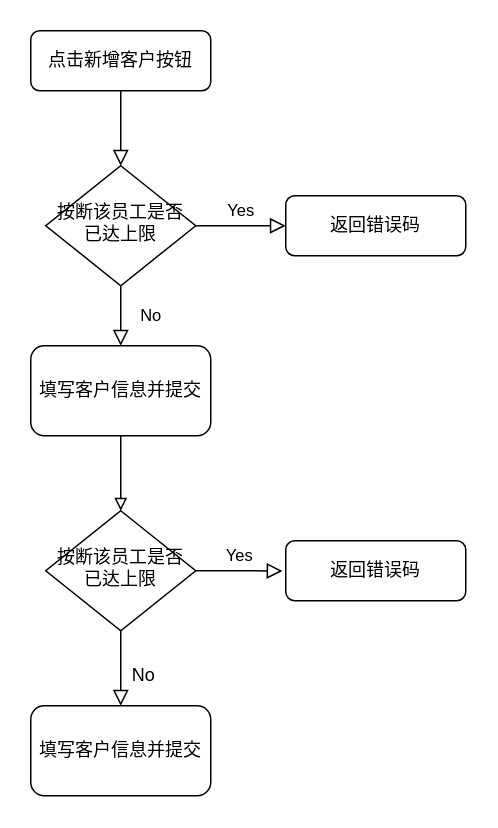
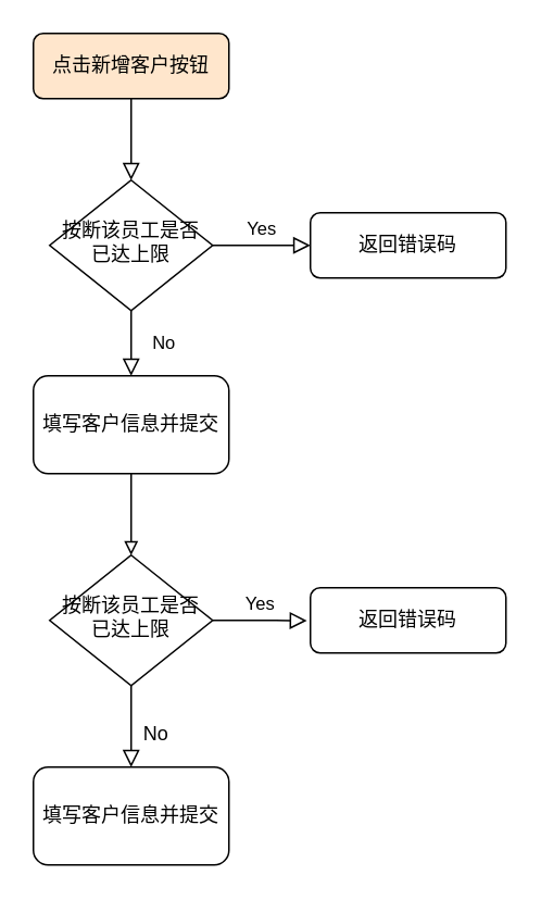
  <mxCell id="0" />
  <mxCell id="1" parent="0" />
  <mxCell id="2" value="" style="rounded=0;html=1;jettySize=auto;orthogonalLoop=1;fontSize=11;endArrow=block;endFill=0;endSize=8;strokeWidth=1;shadow=0;labelBackgroundColor=none;edgeStyle=orthogonalEdgeStyle;" parent="1" source="3" target="6" edge="1"><mxGeometry relative="1" as="geometry" /></mxCell>
- <mxCell id="3" value="点击新增客户按钮" style="rounded=1;whiteSpace=wrap;html=1;fontSize=12;glass=0;strokeWidth=1;shadow=0;" parent="1" vertex="1"><mxGeometry x="20" y="20" width="120" height="40" as="geometry" /></mxCell>
+ <mxCell id="3" value="点击新增客户按钮" style="rounded=1;whiteSpace=wrap;html=1;fontSize=12;glass=0;strokeWidth=1;shadow=0;fillColor=#ffe6cc;" parent="1" vertex="1"><mxGeometry x="20" y="20" width="120" height="40" as="geometry" /></mxCell>
  <mxCell id="4" value="No" style="rounded=0;html=1;jettySize=auto;orthogonalLoop=1;fontSize=11;endArrow=block;endFill=0;endSize=8;strokeWidth=1;shadow=0;labelBackgroundColor=none;edgeStyle=orthogonalEdgeStyle;entryX=0.5;entryY=0;entryDx=0;entryDy=0;" parent="1" source="6" target="9" edge="1"><mxGeometry y="20" relative="1" as="geometry"><mxPoint as="offset" /><mxPoint x="80" y="250" as="targetPoint" /></mxGeometry></mxCell>
  <mxCell id="5" value="Yes" style="edgeStyle=orthogonalEdgeStyle;rounded=0;html=1;jettySize=auto;orthogonalLoop=1;fontSize=11;endArrow=block;endFill=0;endSize=8;strokeWidth=1;shadow=0;labelBackgroundColor=none;" parent="1" source="6" target="7" edge="1"><mxGeometry y="10" relative="1" as="geometry"><mxPoint as="offset" /></mxGeometry></mxCell>
  <mxCell id="6" value="按断该员工是否已达上限" style="rhombus;whiteSpace=wrap;html=1;shadow=0;fontFamily=Helvetica;fontSize=12;align=center;strokeWidth=1;spacing=6;spacingTop=-4;" parent="1" vertex="1"><mxGeometry x="30" y="110" width="100" height="80" as="geometry" /></mxCell>
  <mxCell id="7" value="返回错误码" style="rounded=1;whiteSpace=wrap;html=1;fontSize=12;glass=0;strokeWidth=1;shadow=0;" parent="1" vertex="1"><mxGeometry x="190" y="130" width="120" height="40" as="geometry" /></mxCell>
  <mxCell id="8" style="edgeStyle=orthogonalEdgeStyle;rounded=0;orthogonalLoop=1;jettySize=auto;html=1;exitX=0.5;exitY=1;exitDx=0;exitDy=0;entryX=0.5;entryY=0;entryDx=0;entryDy=0;endArrow=block;endFill=0;labelBackgroundColor=none;" edge="1" parent="1" source="9" target="11"><mxGeometry relative="1" as="geometry" /></mxCell>
  <mxCell id="9" value="填写客户信息并提交" style="rounded=1;whiteSpace=wrap;html=1;" vertex="1" parent="1"><mxGeometry x="20" y="230" width="120" height="60" as="geometry" /></mxCell>
  <mxCell id="10" value="Yes" style="edgeStyle=orthogonalEdgeStyle;rounded=0;html=1;jettySize=auto;orthogonalLoop=1;fontSize=11;endArrow=block;endFill=0;endSize=8;strokeWidth=1;shadow=0;labelBackgroundColor=none;entryX=-0.018;entryY=0.505;entryDx=0;entryDy=0;entryPerimeter=0;" edge="1" parent="1" source="11" target="12"><mxGeometry y="10" relative="1" as="geometry"><mxPoint as="offset" /><mxPoint x="230" y="430" as="targetPoint" /></mxGeometry></mxCell>
  <mxCell id="11" value="按断该员工是否已达上限" style="rhombus;whiteSpace=wrap;html=1;shadow=0;fontFamily=Helvetica;fontSize=12;align=center;strokeWidth=1;spacing=6;spacingTop=-4;" vertex="1" parent="1"><mxGeometry x="30" y="340" width="100" height="80" as="geometry" /></mxCell>
  <mxCell id="12" value="返回错误码" style="rounded=1;whiteSpace=wrap;html=1;fontSize=12;glass=0;strokeWidth=1;shadow=0;" vertex="1" parent="1"><mxGeometry x="190" y="360" width="120" height="40" as="geometry" /></mxCell>
  <mxCell id="13" value="填写客户信息并提交" style="rounded=1;whiteSpace=wrap;html=1;" vertex="1" parent="1"><mxGeometry x="20" y="470" width="120" height="60" as="geometry" /></mxCell>
  <mxCell id="14" style="edgeStyle=orthogonalEdgeStyle;rounded=0;orthogonalLoop=1;jettySize=auto;html=1;exitX=0.5;exitY=1;exitDx=0;exitDy=0;entryX=0.5;entryY=0;entryDx=0;entryDy=0;endArrow=block;endFill=0;endSize=8;labelBackgroundColor=none;" edge="1" parent="1" source="11" target="13"><mxGeometry relative="1" as="geometry" /></mxCell>
  <mxCell id="15" value="No" style="text;html=1;align=center;verticalAlign=middle;resizable=0;points=[];autosize=1;" vertex="1" parent="1"><mxGeometry x="80" y="440" width="30" height="20" as="geometry" /></mxCell>
